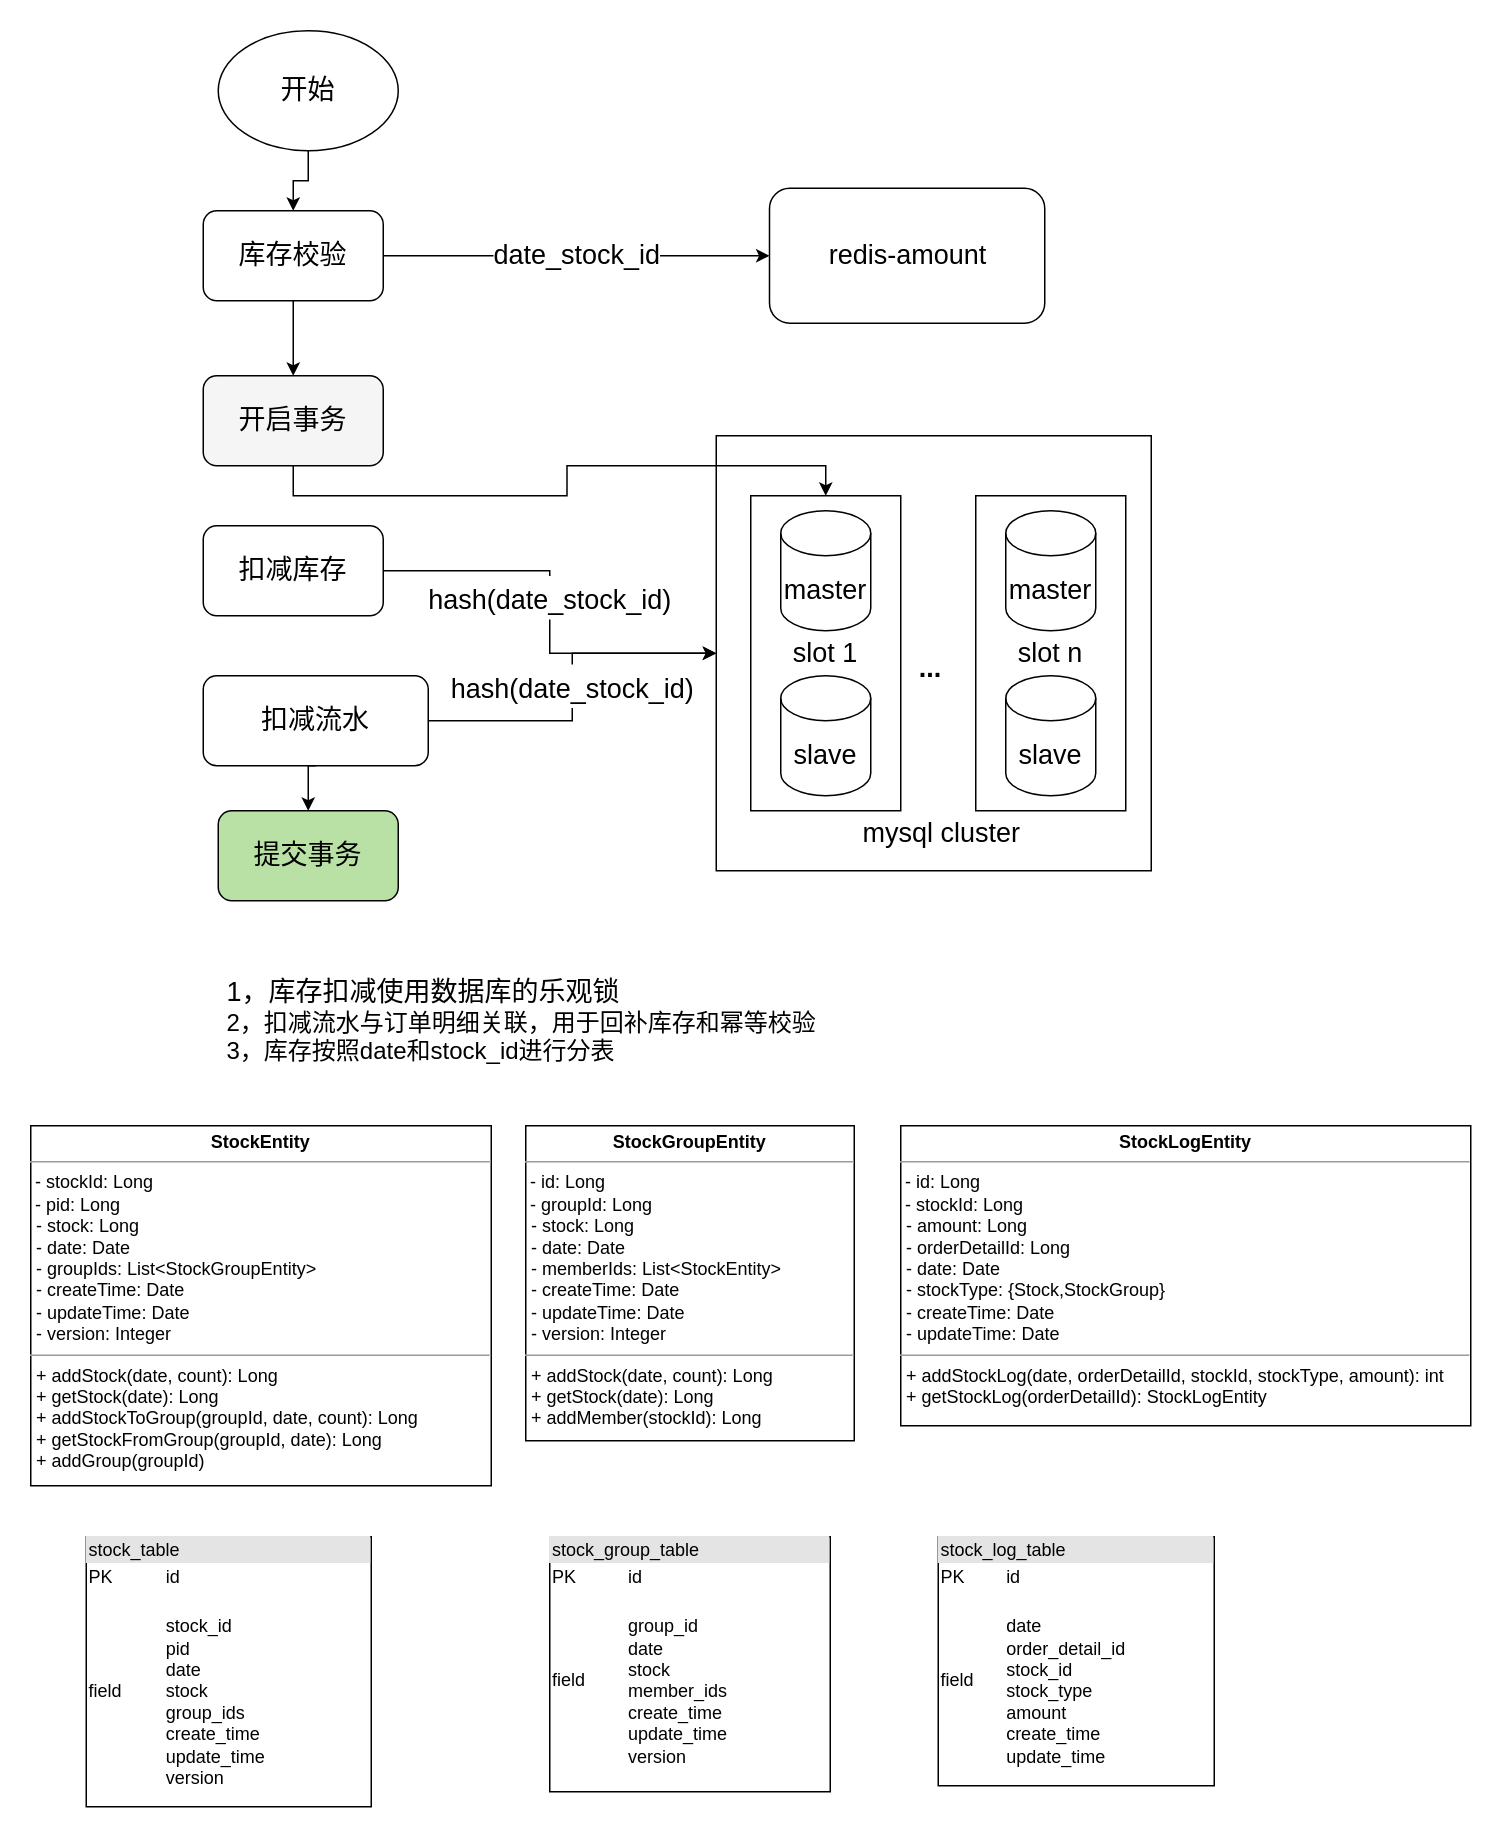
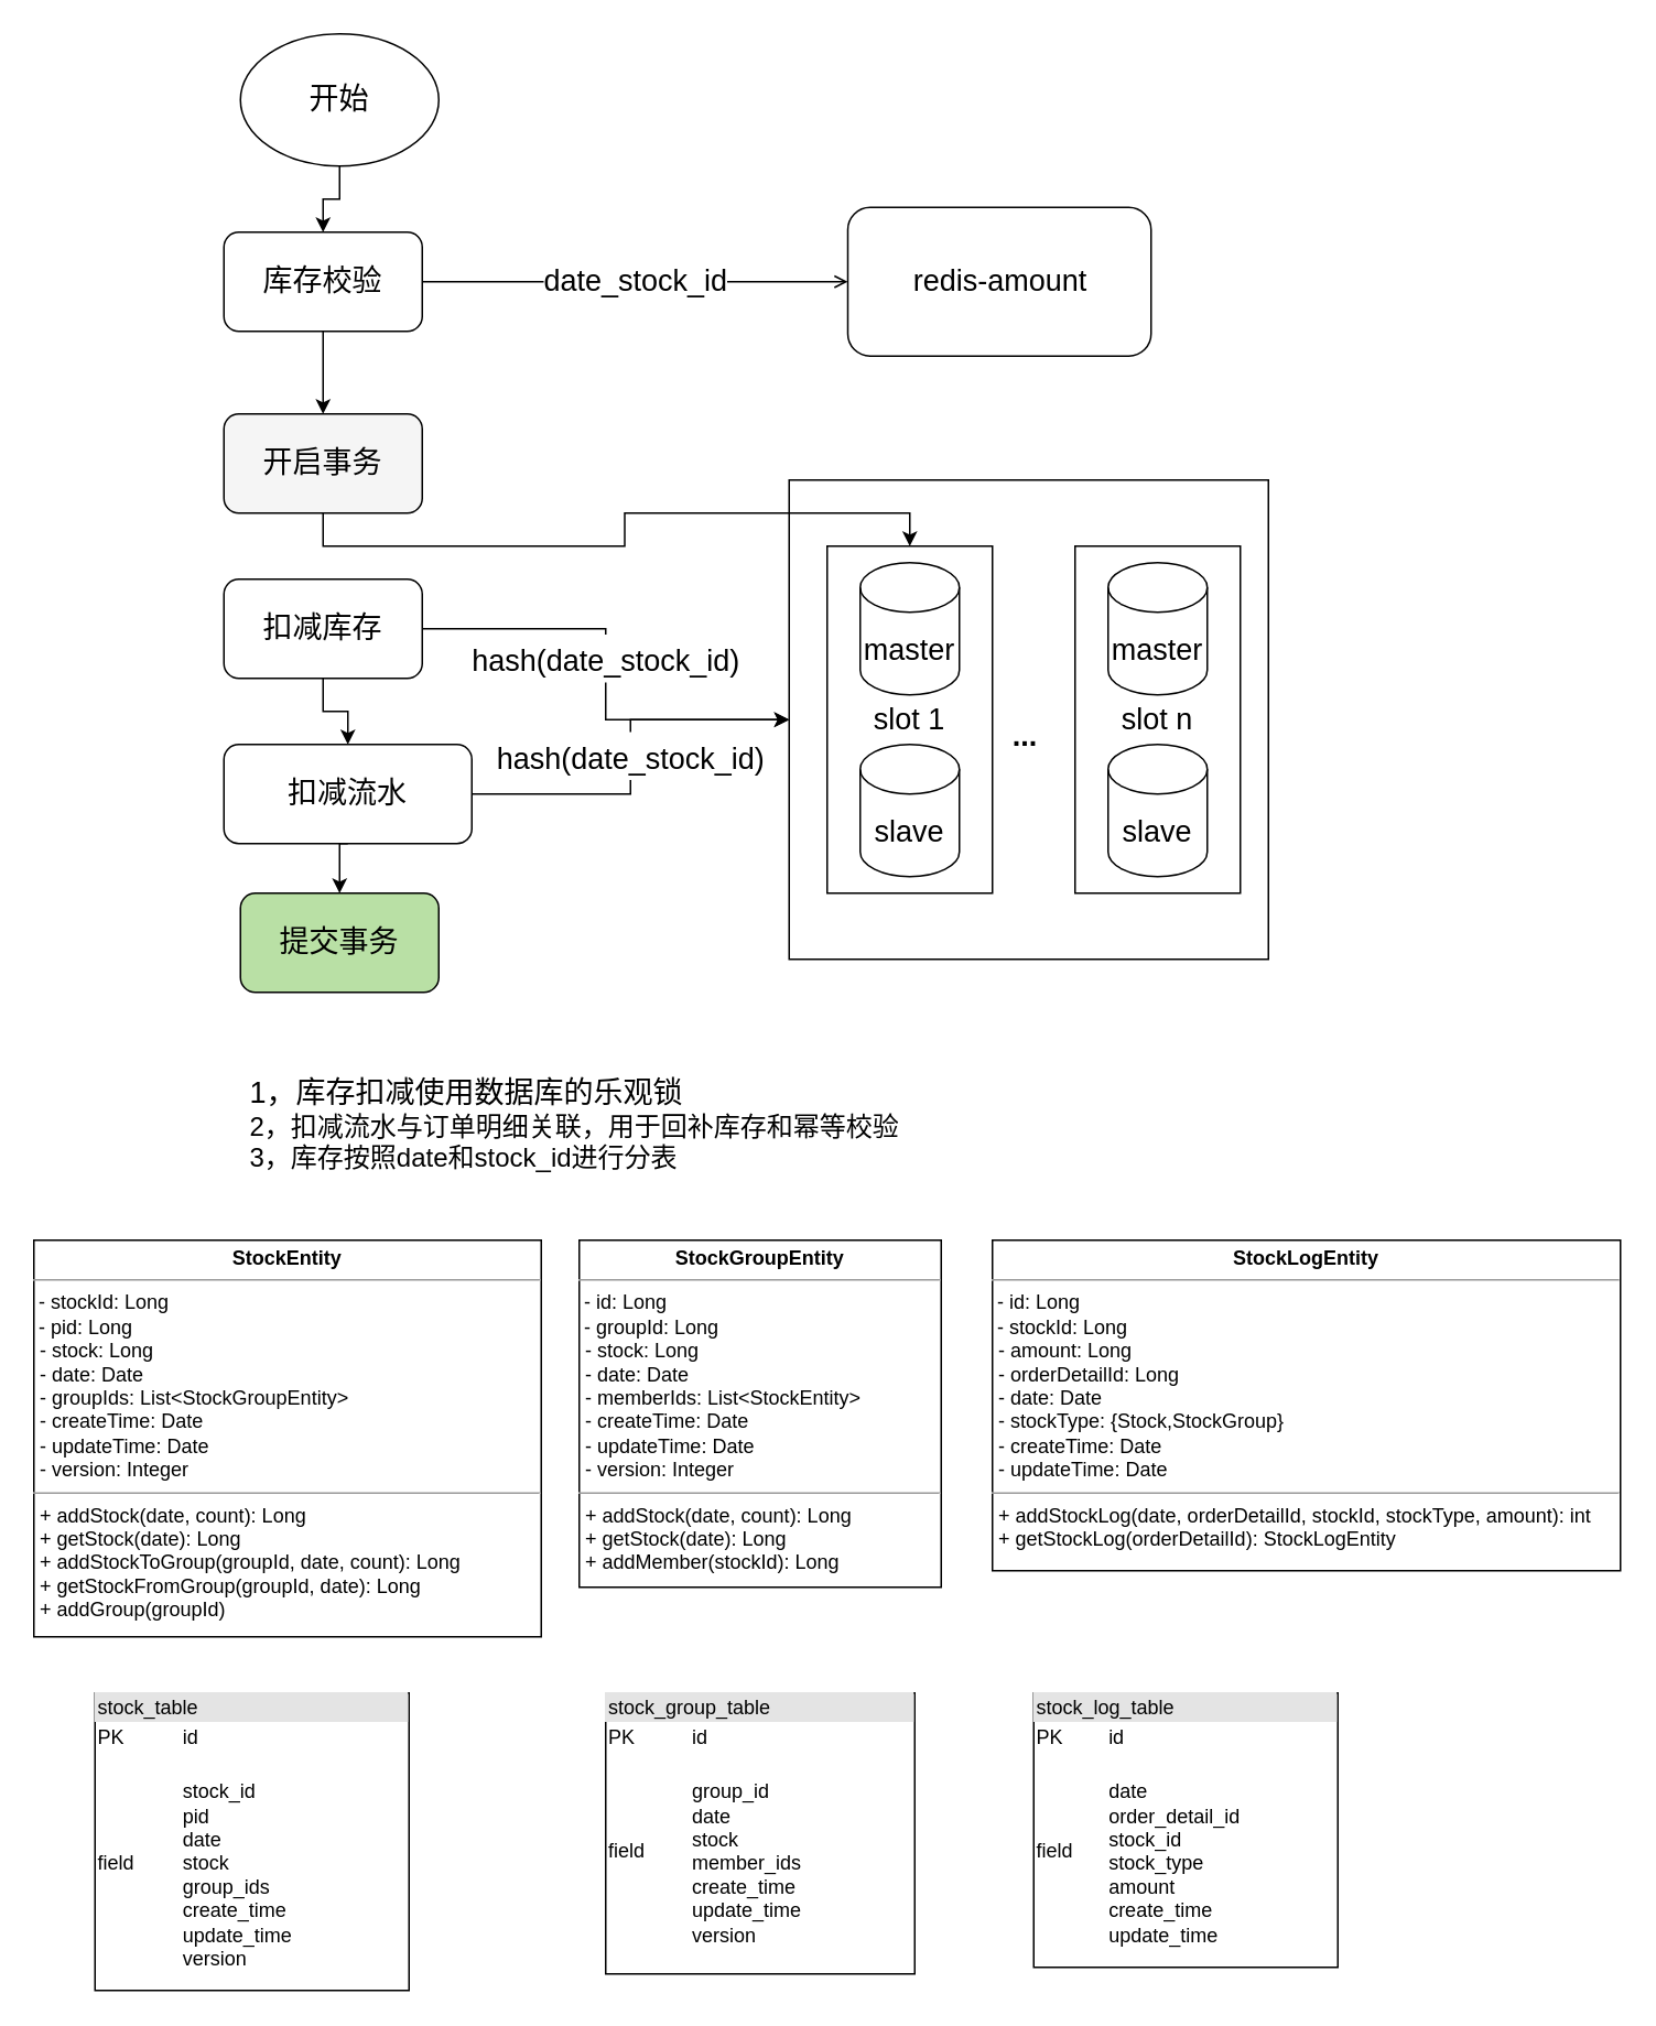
  <mxCell id="0" />
  <mxCell id="1" parent="0" />
  <mxCell id="2" value="" style="whiteSpace=wrap;html=1;aspect=fixed;fontSize=24;" parent="1" vertex="1"><mxGeometry x="477" y="290" width="290" height="290" as="geometry" /></mxCell>
  <mxCell id="3" value="&lt;font style=&quot;font-size: 18px&quot;&gt;slot 1&lt;/font&gt;" style="rounded=0;whiteSpace=wrap;html=1;" parent="1" vertex="1"><mxGeometry x="500" y="330" width="100" height="210" as="geometry" /></mxCell>
  <mxCell id="4" value="&lt;p style=&quot;margin: 0px ; margin-top: 4px ; text-align: center&quot;&gt;&lt;b&gt;StockEntity&lt;/b&gt;&lt;/p&gt;&lt;hr size=&quot;1&quot;&gt;&amp;nbsp;- stockId: Long&amp;nbsp;&lt;br&gt;&amp;nbsp;- pid: Long&lt;br&gt;&lt;p style=&quot;margin: 0px ; margin-left: 4px&quot;&gt;- stock: Long&lt;/p&gt;&lt;p style=&quot;margin: 0px ; margin-left: 4px&quot;&gt;- date: Date&lt;/p&gt;&lt;p style=&quot;margin: 0px ; margin-left: 4px&quot;&gt;- groupIds: List&amp;lt;StockGroupEntity&amp;gt;&lt;br&gt;- createTime: Date&lt;br&gt;- updateTime: Date&lt;br&gt;- version: Integer&lt;/p&gt;&lt;hr size=&quot;1&quot;&gt;&lt;p style=&quot;margin: 0px ; margin-left: 4px&quot;&gt;+ addStock(date, count): Long&lt;/p&gt;&lt;p style=&quot;margin: 0px ; margin-left: 4px&quot;&gt;+ getStock(date): Long&lt;br&gt;&lt;/p&gt;&lt;p style=&quot;margin: 0px 0px 0px 4px&quot;&gt;+ addStockToGroup(groupId, date, count): Long&lt;/p&gt;&lt;p style=&quot;margin: 0px 0px 0px 4px&quot;&gt;+ getStockFromGroup(groupId, date): Long&lt;br&gt;&lt;/p&gt;&lt;p style=&quot;margin: 0px 0px 0px 4px&quot;&gt;+ addGroup(groupId)&lt;/p&gt;" style="verticalAlign=top;align=left;overflow=fill;fontSize=12;fontFamily=Helvetica;html=1;" parent="1" vertex="1"><mxGeometry x="20" y="750" width="307" height="240" as="geometry" /></mxCell>
  <mxCell id="5" value="&lt;p style=&quot;margin: 0px ; margin-top: 4px ; text-align: center&quot;&gt;&lt;b&gt;StockGroupEntity&lt;/b&gt;&lt;/p&gt;&lt;hr size=&quot;1&quot;&gt;&amp;nbsp;- id: Long&lt;br&gt;&amp;nbsp;- groupId: Long&lt;br&gt;&lt;p style=&quot;margin: 0px ; margin-left: 4px&quot;&gt;- stock: Long&lt;/p&gt;&lt;p style=&quot;margin: 0px ; margin-left: 4px&quot;&gt;- date: Date&lt;/p&gt;&lt;p style=&quot;margin: 0px ; margin-left: 4px&quot;&gt;- memberIds: List&amp;lt;StockEntity&amp;gt;&lt;br&gt;- createTime: Date&lt;br&gt;- updateTime: Date&lt;br&gt;- version: Integer&lt;br&gt;&lt;/p&gt;&lt;hr size=&quot;1&quot;&gt;&lt;p style=&quot;margin: 0px ; margin-left: 4px&quot;&gt;+ addStock(date, count): Long&lt;/p&gt;&lt;p style=&quot;margin: 0px ; margin-left: 4px&quot;&gt;+ getStock(date): Long&lt;br&gt;&lt;/p&gt;&lt;p style=&quot;margin: 0px 0px 0px 4px&quot;&gt;+ addMember(stockId): Long&lt;/p&gt;" style="verticalAlign=top;align=left;overflow=fill;fontSize=12;fontFamily=Helvetica;html=1;" parent="1" vertex="1"><mxGeometry x="350" y="750" width="219" height="210" as="geometry" /></mxCell>
  <mxCell id="6" value="&lt;div style=&quot;box-sizing: border-box ; width: 100% ; background: #e4e4e4 ; padding: 2px&quot;&gt;stock_table&lt;/div&gt;&lt;table style=&quot;width: 100% ; font-size: 1em&quot; cellpadding=&quot;2&quot; cellspacing=&quot;0&quot;&gt;&lt;tbody&gt;&lt;tr&gt;&lt;td&gt;PK&lt;/td&gt;&lt;td&gt;id&lt;/td&gt;&lt;/tr&gt;&lt;tr&gt;&lt;td&gt;field&lt;/td&gt;&lt;td&gt;&lt;br&gt;stock_id&lt;br&gt;pid&lt;br&gt;date&lt;br&gt;stock&lt;br&gt;group_ids&lt;br&gt;create_time&lt;br&gt;update_time&lt;br&gt;version&lt;/td&gt;&lt;/tr&gt;&lt;/tbody&gt;&lt;/table&gt;" style="verticalAlign=top;align=left;overflow=fill;html=1;" parent="1" vertex="1"><mxGeometry x="57" y="1024" width="190" height="180" as="geometry" /></mxCell>
  <mxCell id="7" value="&lt;div style=&quot;box-sizing: border-box ; width: 100% ; background: #e4e4e4 ; padding: 2px&quot;&gt;stock_group_table&lt;/div&gt;&lt;table style=&quot;width: 100% ; font-size: 1em&quot; cellpadding=&quot;2&quot; cellspacing=&quot;0&quot;&gt;&lt;tbody&gt;&lt;tr&gt;&lt;td&gt;PK&lt;/td&gt;&lt;td&gt;id&lt;/td&gt;&lt;/tr&gt;&lt;tr&gt;&lt;td&gt;field&lt;/td&gt;&lt;td&gt;&lt;br&gt;group_id&lt;br&gt;date&lt;br&gt;stock&lt;br&gt;member_ids&lt;br&gt;create_time&lt;br&gt;update_time&lt;br&gt;version&lt;/td&gt;&lt;/tr&gt;&lt;/tbody&gt;&lt;/table&gt;" style="verticalAlign=top;align=left;overflow=fill;html=1;" parent="1" vertex="1"><mxGeometry x="366" y="1024" width="187" height="170" as="geometry" /></mxCell>
  <mxCell id="8" style="edgeStyle=orthogonalEdgeStyle;rounded=0;orthogonalLoop=1;jettySize=auto;html=1;exitX=0.5;exitY=1;exitDx=0;exitDy=0;fontSize=18;" parent="1" source="9" target="12" edge="1"><mxGeometry relative="1" as="geometry" /></mxCell>
  <mxCell id="9" value="&lt;font style=&quot;font-size: 18px&quot;&gt;开始&lt;/font&gt;" style="ellipse;whiteSpace=wrap;html=1;" parent="1" vertex="1"><mxGeometry x="145" y="20" width="120" height="80" as="geometry" /></mxCell>
  <mxCell id="10" style="edgeStyle=orthogonalEdgeStyle;rounded=0;orthogonalLoop=1;jettySize=auto;html=1;exitX=0.5;exitY=1;exitDx=0;exitDy=0;entryX=0.5;entryY=0;entryDx=0;entryDy=0;fontSize=18;" parent="1" source="12" target="14" edge="1"><mxGeometry relative="1" as="geometry" /></mxCell>
- <mxCell id="11" value="date_stock_id" style="edgeStyle=orthogonalEdgeStyle;rounded=0;orthogonalLoop=1;jettySize=auto;html=1;exitX=1;exitY=0.5;exitDx=0;exitDy=0;fontSize=18;" parent="1" source="12" target="28" edge="1"><mxGeometry relative="1" as="geometry" /></mxCell>
+ <mxCell id="11" value="date_stock_id" style="edgeStyle=orthogonalEdgeStyle;rounded=0;orthogonalLoop=1;jettySize=auto;html=1;exitX=1;exitY=0.5;exitDx=0;exitDy=0;fontSize=18;endArrow=open;" parent="1" source="12" target="28" edge="1"><mxGeometry relative="1" as="geometry" /></mxCell>
  <mxCell id="12" value="&lt;font style=&quot;font-size: 18px&quot;&gt;库存校验&lt;/font&gt;" style="rounded=1;whiteSpace=wrap;html=1;" parent="1" vertex="1"><mxGeometry x="135" y="140" width="120" height="60" as="geometry" /></mxCell>
  <mxCell id="13" style="edgeStyle=orthogonalEdgeStyle;rounded=0;orthogonalLoop=1;jettySize=auto;html=1;exitX=0.5;exitY=1;exitDx=0;exitDy=0;fontSize=18;" parent="1" source="14" target="3" edge="1"><mxGeometry relative="1" as="geometry" /></mxCell>
  <mxCell id="14" value="&lt;font style=&quot;font-size: 18px&quot;&gt;开启事务&lt;/font&gt;" style="rounded=1;whiteSpace=wrap;html=1;fillColor=#f5f5f5;" parent="1" vertex="1"><mxGeometry x="135" y="250" width="120" height="60" as="geometry" /></mxCell>
  <mxCell id="15" value="&lt;span style=&quot;font-size: 18px&quot;&gt;hash(date_stock_id)&lt;/span&gt;" style="edgeStyle=orthogonalEdgeStyle;rounded=0;orthogonalLoop=1;jettySize=auto;html=1;exitX=1;exitY=0.5;exitDx=0;exitDy=0;entryX=0;entryY=0.5;entryDx=0;entryDy=0;fontSize=24;" parent="1" source="17" target="2" edge="1"><mxGeometry x="-0.067" relative="1" as="geometry"><mxPoint as="offset" /></mxGeometry></mxCell>
+ <mxCell id="16" style="edgeStyle=orthogonalEdgeStyle;rounded=0;orthogonalLoop=1;jettySize=auto;html=1;exitX=0.5;exitY=1;exitDx=0;exitDy=0;fontSize=18;" parent="1" source="17" target="20" edge="1"><mxGeometry relative="1" as="geometry" /></mxCell>
  <mxCell id="17" value="&lt;font style=&quot;font-size: 18px&quot;&gt;扣减库存&lt;/font&gt;" style="rounded=1;whiteSpace=wrap;html=1;" parent="1" vertex="1"><mxGeometry x="135" y="350" width="120" height="60" as="geometry" /></mxCell>
  <mxCell id="18" value="&lt;span style=&quot;font-size: 18px&quot;&gt;hash(date_stock_id)&lt;/span&gt;" style="edgeStyle=orthogonalEdgeStyle;rounded=0;orthogonalLoop=1;jettySize=auto;html=1;entryX=0;entryY=0.5;entryDx=0;entryDy=0;fontSize=24;" parent="1" source="20" target="2" edge="1"><mxGeometry relative="1" as="geometry" /></mxCell>
  <mxCell id="19" style="edgeStyle=orthogonalEdgeStyle;rounded=0;orthogonalLoop=1;jettySize=auto;html=1;exitX=0.5;exitY=1;exitDx=0;exitDy=0;entryX=0.5;entryY=0;entryDx=0;entryDy=0;fontSize=18;" parent="1" source="20" target="21" edge="1"><mxGeometry relative="1" as="geometry" /></mxCell>
  <mxCell id="20" value="&lt;font style=&quot;font-size: 18px&quot;&gt;扣减流水&lt;/font&gt;" style="rounded=1;whiteSpace=wrap;html=1;" parent="1" vertex="1"><mxGeometry x="135" y="450" width="150" height="60" as="geometry" /></mxCell>
  <mxCell id="21" value="&lt;font style=&quot;font-size: 18px&quot;&gt;提交事务&lt;/font&gt;" style="rounded=1;whiteSpace=wrap;html=1;fillColor=#B9E0A5;" parent="1" vertex="1"><mxGeometry x="145" y="540" width="120" height="60" as="geometry" /></mxCell>
  <mxCell id="22" value="&lt;font style=&quot;font-size: 18px&quot;&gt;master&lt;/font&gt;" style="shape=cylinder3;whiteSpace=wrap;html=1;boundedLbl=1;backgroundOutline=1;size=15;" parent="1" vertex="1"><mxGeometry x="520" y="340" width="60" height="80" as="geometry" /></mxCell>
  <mxCell id="23" value="&lt;font style=&quot;font-size: 18px&quot;&gt;slave&lt;/font&gt;" style="shape=cylinder3;whiteSpace=wrap;html=1;boundedLbl=1;backgroundOutline=1;size=15;" parent="1" vertex="1"><mxGeometry x="520" y="450" width="60" height="80" as="geometry" /></mxCell>
  <mxCell id="24" value="&lt;font style=&quot;font-size: 18px&quot;&gt;slot n&lt;/font&gt;" style="rounded=0;whiteSpace=wrap;html=1;" parent="1" vertex="1"><mxGeometry x="650" y="330" width="100" height="210" as="geometry" /></mxCell>
  <mxCell id="25" value="&lt;font style=&quot;font-size: 18px&quot;&gt;master&lt;/font&gt;" style="shape=cylinder3;whiteSpace=wrap;html=1;boundedLbl=1;backgroundOutline=1;size=15;" parent="1" vertex="1"><mxGeometry x="670" y="340" width="60" height="80" as="geometry" /></mxCell>
  <mxCell id="26" value="&lt;font style=&quot;font-size: 18px&quot;&gt;slave&lt;/font&gt;" style="shape=cylinder3;whiteSpace=wrap;html=1;boundedLbl=1;backgroundOutline=1;size=15;" parent="1" vertex="1"><mxGeometry x="670" y="450" width="60" height="80" as="geometry" /></mxCell>
  <mxCell id="27" value="&lt;font style=&quot;font-size: 18px&quot;&gt;&lt;b&gt;...&lt;/b&gt;&lt;/font&gt;" style="text;html=1;strokeColor=none;fillColor=none;align=center;verticalAlign=middle;whiteSpace=wrap;rounded=0;" parent="1" vertex="1"><mxGeometry x="590" y="430" width="60" height="30" as="geometry" /></mxCell>
  <mxCell id="28" value="redis-amount" style="rounded=1;whiteSpace=wrap;html=1;fontSize=18;" parent="1" vertex="1"><mxGeometry x="512.5" y="125" width="183.5" height="90" as="geometry" /></mxCell>
  <mxCell id="29" value="&lt;font style=&quot;font-size: 18px&quot;&gt;1，库存扣减使用数据库的乐观锁&lt;br&gt;&lt;/font&gt;&lt;div&gt;&lt;span&gt;&lt;font size=&quot;3&quot;&gt;2，扣减流水与订单明细关联，用于回补库存和幂等校验&lt;br&gt;3，库存按照date和stock_id进行分表&lt;/font&gt;&lt;/span&gt;&lt;/div&gt;" style="text;html=1;strokeColor=none;fillColor=none;align=left;verticalAlign=middle;whiteSpace=wrap;rounded=0;" vertex="1" parent="1"><mxGeometry x="149" y="640" width="490" height="80" as="geometry" /></mxCell>
- <mxCell id="30" value="mysql cluster" style="text;html=1;strokeColor=none;fillColor=none;align=center;verticalAlign=middle;whiteSpace=wrap;rounded=0;fontSize=18;" vertex="1" parent="1"><mxGeometry x="559" y="540" width="137" height="30" as="geometry" /></mxCell>
  <mxCell id="31" value="&lt;p style=&quot;margin: 0px ; margin-top: 4px ; text-align: center&quot;&gt;&lt;b&gt;StockLogEntity&lt;/b&gt;&lt;/p&gt;&lt;hr size=&quot;1&quot;&gt;&amp;nbsp;- id: Long&lt;br&gt;&amp;nbsp;- stockId: Long&lt;br&gt;&lt;p style=&quot;margin: 0px ; margin-left: 4px&quot;&gt;- amount: Long&lt;/p&gt;&lt;p style=&quot;margin: 0px ; margin-left: 4px&quot;&gt;- orderDetailId: Long&lt;br&gt;&lt;/p&gt;&lt;p style=&quot;margin: 0px ; margin-left: 4px&quot;&gt;- date: Date&lt;/p&gt;&lt;p style=&quot;margin: 0px ; margin-left: 4px&quot;&gt;- stockType: {Stock,StockGroup}&lt;br&gt;- createTime: Date&lt;br&gt;- updateTime: Date&lt;br&gt;&lt;/p&gt;&lt;hr size=&quot;1&quot;&gt;&lt;p style=&quot;margin: 0px ; margin-left: 4px&quot;&gt;+ addStockLog(date, orderDetailId, stockId, stockType, amount): int&lt;/p&gt;&lt;p style=&quot;margin: 0px ; margin-left: 4px&quot;&gt;+ getStockLog(orderDetailId): StockLogEntity&lt;/p&gt;" style="verticalAlign=top;align=left;overflow=fill;fontSize=12;fontFamily=Helvetica;html=1;" vertex="1" parent="1"><mxGeometry x="600" y="750" width="380" height="200" as="geometry" /></mxCell>
  <mxCell id="32" value="&lt;div style=&quot;box-sizing: border-box ; width: 100% ; background: #e4e4e4 ; padding: 2px&quot;&gt;stock_log_table&lt;/div&gt;&lt;table style=&quot;width: 100% ; font-size: 1em&quot; cellpadding=&quot;2&quot; cellspacing=&quot;0&quot;&gt;&lt;tbody&gt;&lt;tr&gt;&lt;td&gt;PK&lt;/td&gt;&lt;td&gt;id&lt;/td&gt;&lt;/tr&gt;&lt;tr&gt;&lt;td&gt;field&lt;/td&gt;&lt;td&gt;&lt;br&gt;date&lt;br&gt;order_detail_id&lt;br&gt;stock_id&lt;br&gt;stock_type&lt;br&gt;amount&lt;br&gt;create_time&lt;br&gt;update_time&lt;br&gt;&lt;/td&gt;&lt;/tr&gt;&lt;/tbody&gt;&lt;/table&gt;" style="verticalAlign=top;align=left;overflow=fill;html=1;" vertex="1" parent="1"><mxGeometry x="625" y="1024" width="184" height="166" as="geometry" /></mxCell>
